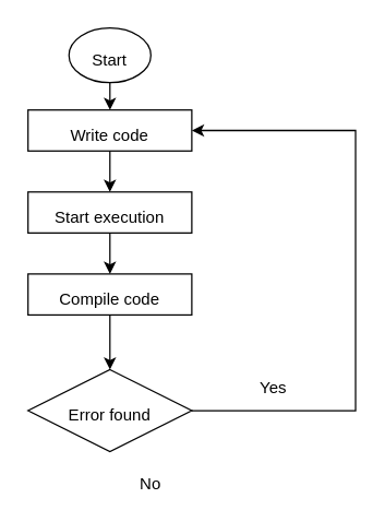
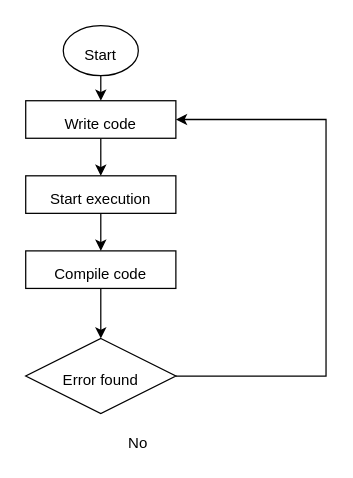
  <mxCell id="0" />
  <mxCell id="1" parent="0" />
  <mxCell id="2" style="edgeStyle=orthogonalEdgeStyle;rounded=0;orthogonalLoop=1;jettySize=auto;html=1;exitX=0.5;exitY=1;exitDx=0;exitDy=0;entryX=0.5;entryY=0;entryDx=0;entryDy=0;fontSize=20;" parent="1" source="3" target="5" edge="1"><mxGeometry relative="1" as="geometry" /></mxCell>
  <mxCell id="3" value="&lt;font style=&quot;font-size: 12px&quot;&gt;Start&lt;/font&gt;" style="ellipse;whiteSpace=wrap;html=1;fontSize=20;" parent="1" vertex="1"><mxGeometry x="50" y="20" width="60" height="40" as="geometry" /></mxCell>
  <mxCell id="4" style="edgeStyle=orthogonalEdgeStyle;rounded=0;orthogonalLoop=1;jettySize=auto;html=1;exitX=0.5;exitY=1;exitDx=0;exitDy=0;fontSize=20;" parent="1" source="5" target="7" edge="1"><mxGeometry relative="1" as="geometry" /></mxCell>
  <mxCell id="5" value="&lt;font style=&quot;font-size: 12px&quot;&gt;Write code&lt;/font&gt;" style="rounded=0;whiteSpace=wrap;html=1;fontSize=20;" parent="1" vertex="1"><mxGeometry x="20" y="80" width="120" height="30" as="geometry" /></mxCell>
  <mxCell id="6" style="edgeStyle=orthogonalEdgeStyle;rounded=0;orthogonalLoop=1;jettySize=auto;html=1;exitX=0.5;exitY=1;exitDx=0;exitDy=0;entryX=0.5;entryY=0;entryDx=0;entryDy=0;fontSize=20;" parent="1" source="7" target="9" edge="1"><mxGeometry relative="1" as="geometry" /></mxCell>
  <mxCell id="7" value="&lt;font style=&quot;font-size: 12px&quot;&gt;Start execution&lt;/font&gt;" style="rounded=0;whiteSpace=wrap;html=1;fontSize=20;" parent="1" vertex="1"><mxGeometry x="20" y="140" width="120" height="30" as="geometry" /></mxCell>
  <mxCell id="8" style="edgeStyle=orthogonalEdgeStyle;rounded=0;orthogonalLoop=1;jettySize=auto;html=1;exitX=0.5;exitY=1;exitDx=0;exitDy=0;fontSize=20;" edge="1" parent="1" source="9" target="11"><mxGeometry relative="1" as="geometry" /></mxCell>
  <mxCell id="9" value="&lt;font style=&quot;font-size: 12px&quot;&gt;Compile code&lt;/font&gt;" style="rounded=0;whiteSpace=wrap;html=1;fontSize=20;" parent="1" vertex="1"><mxGeometry x="20" y="200" width="120" height="30" as="geometry" /></mxCell>
  <mxCell id="10" style="edgeStyle=orthogonalEdgeStyle;rounded=0;orthogonalLoop=1;jettySize=auto;html=1;exitX=1;exitY=0.5;exitDx=0;exitDy=0;entryX=1;entryY=0.5;entryDx=0;entryDy=0;fontSize=20;" edge="1" parent="1" source="11" target="5"><mxGeometry relative="1" as="geometry"><Array as="points"><mxPoint x="260" y="300" /><mxPoint x="260" y="95" /></Array></mxGeometry></mxCell>
  <mxCell id="11" value="&lt;font style=&quot;font-size: 12px&quot;&gt;Error found&lt;/font&gt;" style="rhombus;whiteSpace=wrap;html=1;fontSize=20;" vertex="1" parent="1"><mxGeometry x="20" y="270" width="120" height="60" as="geometry" /></mxCell>
- <mxCell id="12" value="&lt;font style=&quot;font-size: 12px&quot;&gt;Yes&lt;/font&gt;" style="text;html=1;strokeColor=none;fillColor=none;align=center;verticalAlign=middle;whiteSpace=wrap;rounded=0;fontSize=20;" vertex="1" parent="1"><mxGeometry x="180" y="270" width="40" height="20" as="geometry" /></mxCell>
  <mxCell id="13" value="&lt;font style=&quot;font-size: 12px&quot;&gt;No&lt;/font&gt;" style="text;html=1;strokeColor=none;fillColor=none;align=center;verticalAlign=middle;whiteSpace=wrap;rounded=0;fontSize=20;" vertex="1" parent="1"><mxGeometry x="90" y="340" width="40" height="20" as="geometry" /></mxCell>
